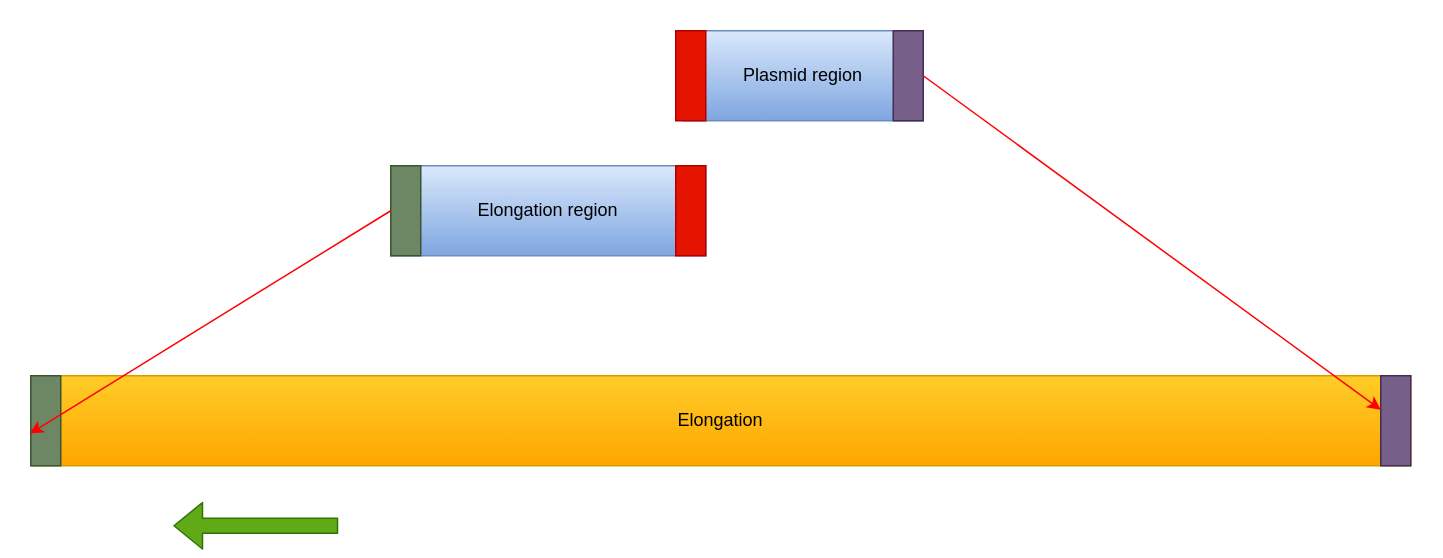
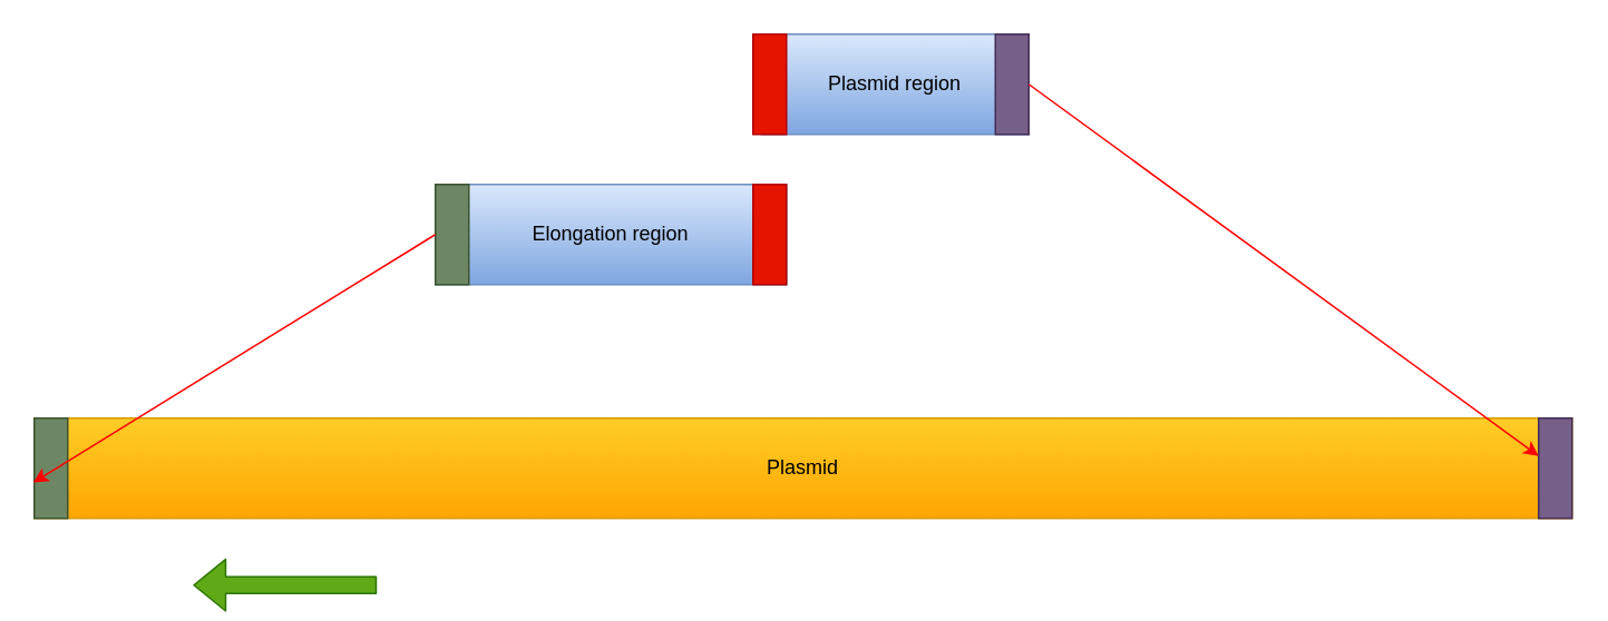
  <mxCell id="0" />
  <mxCell id="1" parent="0" />
  <mxCell id="2" value="Elongation region" style="rounded=0;whiteSpace=wrap;html=1;gradientColor=#7ea6e0;fillColor=#dae8fc;strokeColor=#6c8ebf;" parent="1" vertex="1"><mxGeometry x="260" y="110" width="210" height="60" as="geometry" /></mxCell>
- <mxCell id="3" value="Elongation" style="rounded=0;whiteSpace=wrap;html=1;gradientColor=#ffa500;fillColor=#ffcd28;strokeColor=#d79b00;" parent="1" vertex="1"><mxGeometry x="20" y="250" width="920" height="60" as="geometry" /></mxCell>
+ <mxCell id="3" value="Plasmid" style="rounded=0;whiteSpace=wrap;html=1;gradientColor=#ffa500;fillColor=#ffcd28;strokeColor=#d79b00;" parent="1" vertex="1"><mxGeometry x="20" y="250" width="920" height="60" as="geometry" /></mxCell>
  <mxCell id="4" value="Plasmid region" style="rounded=0;whiteSpace=wrap;html=1;gradientColor=#7ea6e0;fillColor=#dae8fc;strokeColor=#6c8ebf;" parent="1" vertex="1"><mxGeometry x="455" y="20" width="160" height="60" as="geometry" /></mxCell>
  <mxCell id="5" value="" style="rounded=0;whiteSpace=wrap;html=1;fillColor=#6d8764;strokeColor=#3A5431;fontColor=#ffffff;" parent="1" vertex="1"><mxGeometry x="260" y="110" width="20" height="60" as="geometry" /></mxCell>
  <mxCell id="6" value="" style="rounded=0;whiteSpace=wrap;html=1;fillColor=#6d8764;strokeColor=#3A5431;fontColor=#ffffff;" parent="1" vertex="1"><mxGeometry x="20" y="250" width="20" height="60" as="geometry" /></mxCell>
  <mxCell id="7" value="" style="rounded=0;whiteSpace=wrap;html=1;fillColor=#e51400;strokeColor=#B20000;fontColor=#ffffff;" parent="1" vertex="1"><mxGeometry x="450" y="20" width="20" height="60" as="geometry" /></mxCell>
  <mxCell id="8" value="" style="rounded=0;whiteSpace=wrap;html=1;fillColor=#76608a;strokeColor=#432D57;fontColor=#ffffff;" parent="1" vertex="1"><mxGeometry x="595" y="20" width="20" height="60" as="geometry" /></mxCell>
  <mxCell id="9" value="" style="rounded=0;whiteSpace=wrap;html=1;fillColor=#76608a;strokeColor=#432D57;fontColor=#ffffff;" parent="1" vertex="1"><mxGeometry x="920" y="250" width="20" height="60" as="geometry" /></mxCell>
  <mxCell id="10" value="" style="shape=flexArrow;endArrow=classic;html=1;fillColor=#60a917;strokeColor=#2D7600;" edge="1" parent="1"><mxGeometry width="50" height="50" relative="1" as="geometry"><mxPoint x="225" y="350" as="sourcePoint" /><mxPoint x="115" y="350" as="targetPoint" /></mxGeometry></mxCell>
  <mxCell id="11" value="" style="endArrow=classic;html=1;entryX=-0.029;entryY=0.643;entryDx=0;entryDy=0;entryPerimeter=0;exitX=0;exitY=0.5;exitDx=0;exitDy=0;strokeColor=#FF0000;" edge="1" parent="1" source="5" target="6"><mxGeometry width="50" height="50" relative="1" as="geometry"><mxPoint x="130" y="150" as="sourcePoint" /><mxPoint x="180" y="100" as="targetPoint" /></mxGeometry></mxCell>
  <mxCell id="12" value="" style="rounded=0;whiteSpace=wrap;html=1;fillColor=#e51400;strokeColor=#B20000;fontColor=#ffffff;" vertex="1" parent="1"><mxGeometry x="450" y="110" width="20" height="60" as="geometry" /></mxCell>
  <mxCell id="13" value="" style="endArrow=classic;html=1;exitX=1;exitY=0.5;exitDx=0;exitDy=0;strokeColor=#FF0000;" edge="1" parent="1" source="8" target="9"><mxGeometry width="50" height="50" relative="1" as="geometry"><mxPoint x="270" y="150" as="sourcePoint" /><mxPoint x="29.42" y="298.58" as="targetPoint" /></mxGeometry></mxCell>
